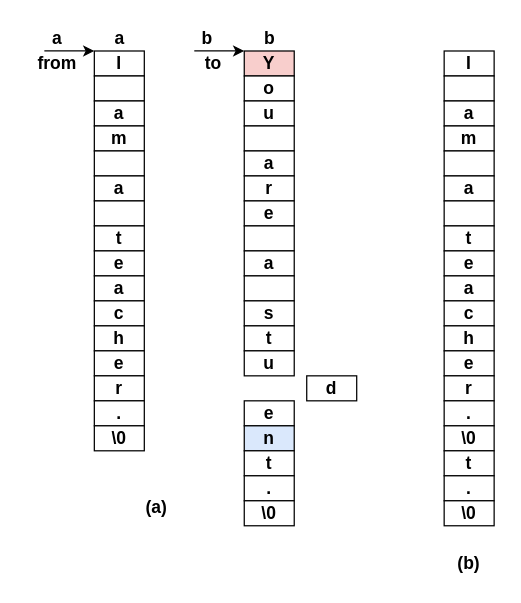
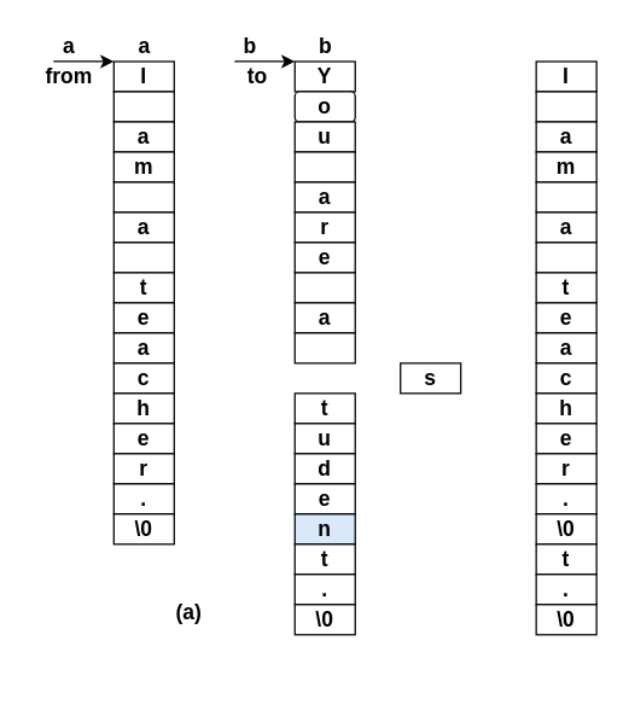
  <mxCell id="0" />
  <mxCell id="1" parent="0" />
  <mxCell id="2" value="&lt;b&gt;&lt;font style=&quot;font-size: 14px&quot;&gt;I&lt;/font&gt;&lt;/b&gt;" style="rounded=0;whiteSpace=wrap;html=1;" parent="1" vertex="1"><mxGeometry x="75" y="40" width="40" height="20" as="geometry" /></mxCell>
  <mxCell id="3" value="" style="rounded=0;whiteSpace=wrap;html=1;" parent="1" vertex="1"><mxGeometry x="75" y="60" width="40" height="20" as="geometry" /></mxCell>
  <mxCell id="4" value="&lt;span style=&quot;font-size: 14px&quot;&gt;&lt;b&gt;a&lt;/b&gt;&lt;/span&gt;" style="rounded=0;whiteSpace=wrap;html=1;" parent="1" vertex="1"><mxGeometry x="75" y="80" width="40" height="20" as="geometry" /></mxCell>
  <mxCell id="5" value="&lt;b&gt;&lt;font style=&quot;font-size: 14px&quot;&gt;m&lt;/font&gt;&lt;/b&gt;" style="rounded=0;whiteSpace=wrap;html=1;" parent="1" vertex="1"><mxGeometry x="75" y="100" width="40" height="20" as="geometry" /></mxCell>
  <mxCell id="6" value="" style="rounded=0;whiteSpace=wrap;html=1;" parent="1" vertex="1"><mxGeometry x="75" y="120" width="40" height="20" as="geometry" /></mxCell>
  <mxCell id="7" value="&lt;b&gt;&lt;font style=&quot;font-size: 14px&quot;&gt;a&lt;/font&gt;&lt;/b&gt;" style="rounded=0;whiteSpace=wrap;html=1;" parent="1" vertex="1"><mxGeometry x="75" y="140" width="40" height="20" as="geometry" /></mxCell>
  <mxCell id="8" value="" style="rounded=0;whiteSpace=wrap;html=1;" parent="1" vertex="1"><mxGeometry x="75" y="160" width="40" height="20" as="geometry" /></mxCell>
  <mxCell id="9" value="&lt;b&gt;&lt;font style=&quot;font-size: 14px&quot;&gt;t&lt;/font&gt;&lt;/b&gt;" style="rounded=0;whiteSpace=wrap;html=1;" parent="1" vertex="1"><mxGeometry x="75" y="180" width="40" height="20" as="geometry" /></mxCell>
  <mxCell id="10" value="&lt;b&gt;&lt;font style=&quot;font-size: 14px&quot;&gt;e&lt;/font&gt;&lt;/b&gt;" style="rounded=0;whiteSpace=wrap;html=1;" parent="1" vertex="1"><mxGeometry x="75" y="200" width="40" height="20" as="geometry" /></mxCell>
  <mxCell id="11" value="&lt;b&gt;&lt;font style=&quot;font-size: 14px&quot;&gt;a&lt;/font&gt;&lt;/b&gt;" style="rounded=0;whiteSpace=wrap;html=1;" parent="1" vertex="1"><mxGeometry x="75" y="220" width="40" height="20" as="geometry" /></mxCell>
  <mxCell id="12" value="&lt;b&gt;&lt;font style=&quot;font-size: 14px&quot;&gt;c&lt;/font&gt;&lt;/b&gt;" style="rounded=0;whiteSpace=wrap;html=1;" parent="1" vertex="1"><mxGeometry x="75" y="240" width="40" height="20" as="geometry" /></mxCell>
  <mxCell id="13" value="&lt;span style=&quot;font-size: 14px&quot;&gt;&lt;b&gt;h&lt;/b&gt;&lt;/span&gt;" style="rounded=0;whiteSpace=wrap;html=1;" parent="1" vertex="1"><mxGeometry x="75" y="260" width="40" height="20" as="geometry" /></mxCell>
  <mxCell id="14" value="" style="endArrow=classic;html=1;entryX=0;entryY=0;entryDx=0;entryDy=0;" parent="1" target="2" edge="1"><mxGeometry width="50" height="50" relative="1" as="geometry"><mxPoint x="35" y="40" as="sourcePoint" /><mxPoint x="65" y="30" as="targetPoint" /></mxGeometry></mxCell>
  <mxCell id="15" value="&lt;b&gt;&lt;font style=&quot;font-size: 14px&quot;&gt;a&lt;/font&gt;&lt;/b&gt;" style="text;html=1;align=center;verticalAlign=middle;resizable=0;points=[];autosize=1;" parent="1" vertex="1"><mxGeometry x="35" y="20" width="20" height="20" as="geometry" /></mxCell>
  <mxCell id="16" value="&lt;b&gt;&lt;font style=&quot;font-size: 14px&quot;&gt;a&lt;/font&gt;&lt;/b&gt;" style="text;html=1;align=center;verticalAlign=middle;resizable=0;points=[];autosize=1;" parent="1" vertex="1"><mxGeometry x="85" y="20" width="20" height="20" as="geometry" /></mxCell>
- <mxCell id="17" value="&lt;b&gt;&lt;font style=&quot;font-size: 14px&quot;&gt;Y&lt;/font&gt;&lt;/b&gt;" style="rounded=0;whiteSpace=wrap;html=1;fillColor=#f8cecc;" parent="1" vertex="1"><mxGeometry x="195" y="40" width="40" height="20" as="geometry" /></mxCell>
- <mxCell id="18" value="&lt;span style=&quot;font-size: 14px&quot;&gt;&lt;b&gt;o&lt;/b&gt;&lt;/span&gt;" style="rounded=0;whiteSpace=wrap;html=1;" parent="1" vertex="1"><mxGeometry x="195" y="60" width="40" height="20" as="geometry" /></mxCell>
+ <mxCell id="17" value="&lt;b&gt;&lt;font style=&quot;font-size: 14px&quot;&gt;Y&lt;/font&gt;&lt;/b&gt;" style="rounded=0;whiteSpace=wrap;html=1;" parent="1" vertex="1"><mxGeometry x="195" y="40" width="40" height="20" as="geometry" /></mxCell>
+ <mxCell id="18" value="&lt;span style=&quot;font-size: 14px&quot;&gt;&lt;b&gt;o&lt;/b&gt;&lt;/span&gt;" style="whiteSpace=wrap;html=1;rounded=1;" parent="1" vertex="1"><mxGeometry x="195" y="60" width="40" height="20" as="geometry" /></mxCell>
  <mxCell id="19" value="&lt;span style=&quot;font-size: 14px&quot;&gt;&lt;b&gt;u&lt;/b&gt;&lt;/span&gt;" style="rounded=0;whiteSpace=wrap;html=1;" parent="1" vertex="1"><mxGeometry x="195" y="80" width="40" height="20" as="geometry" /></mxCell>
  <mxCell id="20" value="" style="rounded=0;whiteSpace=wrap;html=1;" parent="1" vertex="1"><mxGeometry x="195" y="100" width="40" height="20" as="geometry" /></mxCell>
  <mxCell id="21" value="&lt;b&gt;&lt;font style=&quot;font-size: 14px&quot;&gt;a&lt;/font&gt;&lt;/b&gt;" style="rounded=0;whiteSpace=wrap;html=1;" parent="1" vertex="1"><mxGeometry x="195" y="120" width="40" height="20" as="geometry" /></mxCell>
  <mxCell id="22" value="&lt;b&gt;&lt;font style=&quot;font-size: 14px&quot;&gt;r&lt;/font&gt;&lt;/b&gt;" style="rounded=0;whiteSpace=wrap;html=1;" parent="1" vertex="1"><mxGeometry x="195" y="140" width="40" height="20" as="geometry" /></mxCell>
  <mxCell id="23" value="&lt;span style=&quot;font-size: 14px&quot;&gt;&lt;b&gt;e&lt;/b&gt;&lt;/span&gt;" style="rounded=0;whiteSpace=wrap;html=1;" parent="1" vertex="1"><mxGeometry x="195" y="160" width="40" height="20" as="geometry" /></mxCell>
  <mxCell id="24" value="" style="rounded=0;whiteSpace=wrap;html=1;" parent="1" vertex="1"><mxGeometry x="195" y="180" width="40" height="20" as="geometry" /></mxCell>
  <mxCell id="25" value="&lt;b&gt;&lt;font style=&quot;font-size: 14px&quot;&gt;a&lt;/font&gt;&lt;/b&gt;" style="rounded=0;whiteSpace=wrap;html=1;" parent="1" vertex="1"><mxGeometry x="195" y="200" width="40" height="20" as="geometry" /></mxCell>
  <mxCell id="26" value="" style="rounded=0;whiteSpace=wrap;html=1;" parent="1" vertex="1"><mxGeometry x="195" y="220" width="40" height="20" as="geometry" /></mxCell>
- <mxCell id="27" value="&lt;b&gt;&lt;font style=&quot;font-size: 14px&quot;&gt;s&lt;/font&gt;&lt;/b&gt;" style="rounded=0;whiteSpace=wrap;html=1;" parent="1" vertex="1"><mxGeometry x="195" y="240" width="40" height="20" as="geometry" /></mxCell>
+ <mxCell id="27" value="&lt;b&gt;&lt;font style=&quot;font-size: 14px&quot;&gt;s&lt;/font&gt;&lt;/b&gt;" style="rounded=0;whiteSpace=wrap;html=1;" parent="1" vertex="1"><mxGeometry x="265" y="240" width="40" height="20" as="geometry" /></mxCell>
  <mxCell id="28" value="&lt;span style=&quot;font-size: 14px&quot;&gt;&lt;b&gt;t&lt;/b&gt;&lt;/span&gt;" style="rounded=0;whiteSpace=wrap;html=1;" parent="1" vertex="1"><mxGeometry x="195" y="260" width="40" height="20" as="geometry" /></mxCell>
  <mxCell id="29" value="" style="endArrow=classic;html=1;entryX=0;entryY=0;entryDx=0;entryDy=0;" parent="1" target="17" edge="1"><mxGeometry width="50" height="50" relative="1" as="geometry"><mxPoint x="155" y="40" as="sourcePoint" /><mxPoint x="185" y="30" as="targetPoint" /></mxGeometry></mxCell>
  <mxCell id="30" value="&lt;b&gt;&lt;font style=&quot;font-size: 14px&quot;&gt;b&lt;/font&gt;&lt;/b&gt;" style="text;html=1;align=center;verticalAlign=middle;resizable=0;points=[];autosize=1;" parent="1" vertex="1"><mxGeometry x="155" y="20" width="20" height="20" as="geometry" /></mxCell>
  <mxCell id="31" value="&lt;b&gt;&lt;font style=&quot;font-size: 14px&quot;&gt;b&lt;/font&gt;&lt;/b&gt;" style="text;html=1;align=center;verticalAlign=middle;resizable=0;points=[];autosize=1;" parent="1" vertex="1"><mxGeometry x="205" y="20" width="20" height="20" as="geometry" /></mxCell>
  <mxCell id="32" value="&lt;b&gt;&lt;font style=&quot;font-size: 14px&quot;&gt;from&lt;/font&gt;&lt;/b&gt;" style="text;html=1;align=center;verticalAlign=middle;resizable=0;points=[];autosize=1;" vertex="1" parent="1"><mxGeometry x="20" y="40" width="50" height="20" as="geometry" /></mxCell>
  <mxCell id="33" value="&lt;b&gt;&lt;font style=&quot;font-size: 14px&quot;&gt;to&lt;/font&gt;&lt;/b&gt;" style="text;html=1;align=center;verticalAlign=middle;resizable=0;points=[];autosize=1;" vertex="1" parent="1"><mxGeometry x="155" y="40" width="30" height="20" as="geometry" /></mxCell>
  <mxCell id="34" value="&lt;b&gt;&lt;font style=&quot;font-size: 14px&quot;&gt;e&lt;/font&gt;&lt;/b&gt;" style="rounded=0;whiteSpace=wrap;html=1;" vertex="1" parent="1"><mxGeometry x="75" y="280" width="40" height="20" as="geometry" /></mxCell>
  <mxCell id="35" value="&lt;b&gt;&lt;font style=&quot;font-size: 14px&quot;&gt;r&lt;/font&gt;&lt;/b&gt;" style="rounded=0;whiteSpace=wrap;html=1;" vertex="1" parent="1"><mxGeometry x="75" y="300" width="40" height="20" as="geometry" /></mxCell>
  <mxCell id="36" value="&lt;b&gt;&lt;font style=&quot;font-size: 14px&quot;&gt;.&lt;/font&gt;&lt;/b&gt;" style="rounded=0;whiteSpace=wrap;html=1;" vertex="1" parent="1"><mxGeometry x="75" y="320" width="40" height="20" as="geometry" /></mxCell>
  <mxCell id="37" value="&lt;span style=&quot;font-size: 14px&quot;&gt;&lt;b&gt;\0&lt;/b&gt;&lt;/span&gt;" style="rounded=0;whiteSpace=wrap;html=1;" vertex="1" parent="1"><mxGeometry x="75" y="340" width="40" height="20" as="geometry" /></mxCell>
  <mxCell id="38" value="&lt;b&gt;&lt;font style=&quot;font-size: 14px&quot;&gt;u&lt;/font&gt;&lt;/b&gt;" style="rounded=0;whiteSpace=wrap;html=1;" vertex="1" parent="1"><mxGeometry x="195" y="280" width="40" height="20" as="geometry" /></mxCell>
- <mxCell id="39" value="&lt;b&gt;&lt;font style=&quot;font-size: 14px&quot;&gt;d&lt;/font&gt;&lt;/b&gt;" style="rounded=0;whiteSpace=wrap;html=1;" vertex="1" parent="1"><mxGeometry x="245" y="300" width="40" height="20" as="geometry" /></mxCell>
+ <mxCell id="39" value="&lt;b&gt;&lt;font style=&quot;font-size: 14px&quot;&gt;d&lt;/font&gt;&lt;/b&gt;" style="rounded=0;whiteSpace=wrap;html=1;" vertex="1" parent="1"><mxGeometry x="195" y="300" width="40" height="20" as="geometry" /></mxCell>
  <mxCell id="40" value="&lt;span style=&quot;font-size: 14px&quot;&gt;&lt;b&gt;e&lt;/b&gt;&lt;/span&gt;" style="rounded=0;whiteSpace=wrap;html=1;" vertex="1" parent="1"><mxGeometry x="195" y="320" width="40" height="20" as="geometry" /></mxCell>
  <mxCell id="41" value="&lt;b&gt;&lt;font style=&quot;font-size: 14px&quot;&gt;n&lt;/font&gt;&lt;/b&gt;" style="rounded=0;whiteSpace=wrap;html=1;fillColor=#dae8fc;" vertex="1" parent="1"><mxGeometry x="195" y="340" width="40" height="20" as="geometry" /></mxCell>
  <mxCell id="42" value="&lt;b&gt;&lt;font style=&quot;font-size: 14px&quot;&gt;t&lt;/font&gt;&lt;/b&gt;" style="rounded=0;whiteSpace=wrap;html=1;" vertex="1" parent="1"><mxGeometry x="195" y="360" width="40" height="20" as="geometry" /></mxCell>
  <mxCell id="43" value="&lt;b&gt;&lt;font style=&quot;font-size: 14px&quot;&gt;.&lt;/font&gt;&lt;/b&gt;" style="rounded=0;whiteSpace=wrap;html=1;" vertex="1" parent="1"><mxGeometry x="195" y="380" width="40" height="20" as="geometry" /></mxCell>
  <mxCell id="44" value="&lt;span style=&quot;font-size: 14px&quot;&gt;&lt;b&gt;\0&lt;/b&gt;&lt;/span&gt;" style="rounded=0;whiteSpace=wrap;html=1;" vertex="1" parent="1"><mxGeometry x="195" y="400" width="40" height="20" as="geometry" /></mxCell>
  <mxCell id="45" value="&lt;b&gt;&lt;font style=&quot;font-size: 14px&quot;&gt;I&lt;/font&gt;&lt;/b&gt;" style="rounded=0;whiteSpace=wrap;html=1;" vertex="1" parent="1"><mxGeometry x="355" y="40" width="40" height="20" as="geometry" /></mxCell>
  <mxCell id="46" value="" style="rounded=0;whiteSpace=wrap;html=1;" vertex="1" parent="1"><mxGeometry x="355" y="60" width="40" height="20" as="geometry" /></mxCell>
  <mxCell id="47" value="&lt;span style=&quot;font-size: 14px&quot;&gt;&lt;b&gt;a&lt;/b&gt;&lt;/span&gt;" style="rounded=0;whiteSpace=wrap;html=1;" vertex="1" parent="1"><mxGeometry x="355" y="80" width="40" height="20" as="geometry" /></mxCell>
  <mxCell id="48" value="&lt;span style=&quot;font-size: 14px&quot;&gt;&lt;b&gt;m&lt;/b&gt;&lt;/span&gt;" style="rounded=0;whiteSpace=wrap;html=1;" vertex="1" parent="1"><mxGeometry x="355" y="100" width="40" height="20" as="geometry" /></mxCell>
  <mxCell id="49" value="" style="rounded=0;whiteSpace=wrap;html=1;" vertex="1" parent="1"><mxGeometry x="355" y="120" width="40" height="20" as="geometry" /></mxCell>
  <mxCell id="50" value="&lt;b&gt;&lt;font style=&quot;font-size: 14px&quot;&gt;a&lt;/font&gt;&lt;/b&gt;" style="rounded=0;whiteSpace=wrap;html=1;" vertex="1" parent="1"><mxGeometry x="355" y="140" width="40" height="20" as="geometry" /></mxCell>
  <mxCell id="51" value="" style="rounded=0;whiteSpace=wrap;html=1;" vertex="1" parent="1"><mxGeometry x="355" y="160" width="40" height="20" as="geometry" /></mxCell>
  <mxCell id="52" value="&lt;span style=&quot;font-size: 14px&quot;&gt;&lt;b&gt;t&lt;/b&gt;&lt;/span&gt;" style="rounded=0;whiteSpace=wrap;html=1;" vertex="1" parent="1"><mxGeometry x="355" y="180" width="40" height="20" as="geometry" /></mxCell>
  <mxCell id="53" value="&lt;b&gt;&lt;font style=&quot;font-size: 14px&quot;&gt;e&lt;/font&gt;&lt;/b&gt;" style="rounded=0;whiteSpace=wrap;html=1;" vertex="1" parent="1"><mxGeometry x="355" y="200" width="40" height="20" as="geometry" /></mxCell>
  <mxCell id="54" value="&lt;b style=&quot;font-size: 14px&quot;&gt;a&lt;/b&gt;" style="rounded=0;whiteSpace=wrap;html=1;" vertex="1" parent="1"><mxGeometry x="355" y="220" width="40" height="20" as="geometry" /></mxCell>
  <mxCell id="55" value="&lt;b&gt;&lt;font style=&quot;font-size: 14px&quot;&gt;c&lt;/font&gt;&lt;/b&gt;" style="rounded=0;whiteSpace=wrap;html=1;" vertex="1" parent="1"><mxGeometry x="355" y="240" width="40" height="20" as="geometry" /></mxCell>
  <mxCell id="56" value="&lt;span style=&quot;font-size: 14px&quot;&gt;&lt;b&gt;h&lt;/b&gt;&lt;/span&gt;" style="rounded=0;whiteSpace=wrap;html=1;" vertex="1" parent="1"><mxGeometry x="355" y="260" width="40" height="20" as="geometry" /></mxCell>
  <mxCell id="57" value="&lt;b&gt;&lt;font style=&quot;font-size: 14px&quot;&gt;e&lt;/font&gt;&lt;/b&gt;" style="rounded=0;whiteSpace=wrap;html=1;" vertex="1" parent="1"><mxGeometry x="355" y="280" width="40" height="20" as="geometry" /></mxCell>
  <mxCell id="58" value="&lt;b&gt;&lt;font style=&quot;font-size: 14px&quot;&gt;r&lt;/font&gt;&lt;/b&gt;" style="rounded=0;whiteSpace=wrap;html=1;" vertex="1" parent="1"><mxGeometry x="355" y="300" width="40" height="20" as="geometry" /></mxCell>
  <mxCell id="59" value="&lt;span style=&quot;font-size: 14px&quot;&gt;&lt;b&gt;.&lt;/b&gt;&lt;/span&gt;" style="rounded=0;whiteSpace=wrap;html=1;" vertex="1" parent="1"><mxGeometry x="355" y="320" width="40" height="20" as="geometry" /></mxCell>
  <mxCell id="60" value="&lt;b style=&quot;font-size: 14px&quot;&gt;\0&lt;/b&gt;" style="rounded=0;whiteSpace=wrap;html=1;" vertex="1" parent="1"><mxGeometry x="355" y="340" width="40" height="20" as="geometry" /></mxCell>
  <mxCell id="61" value="&lt;b&gt;&lt;font style=&quot;font-size: 14px&quot;&gt;t&lt;/font&gt;&lt;/b&gt;" style="rounded=0;whiteSpace=wrap;html=1;" vertex="1" parent="1"><mxGeometry x="355" y="360" width="40" height="20" as="geometry" /></mxCell>
  <mxCell id="62" value="&lt;b&gt;&lt;font style=&quot;font-size: 14px&quot;&gt;.&lt;/font&gt;&lt;/b&gt;" style="rounded=0;whiteSpace=wrap;html=1;" vertex="1" parent="1"><mxGeometry x="355" y="380" width="40" height="20" as="geometry" /></mxCell>
  <mxCell id="63" value="&lt;span style=&quot;font-size: 14px&quot;&gt;&lt;b&gt;\0&lt;/b&gt;&lt;/span&gt;" style="rounded=0;whiteSpace=wrap;html=1;" vertex="1" parent="1"><mxGeometry x="355" y="400" width="40" height="20" as="geometry" /></mxCell>
  <mxCell id="64" value="&lt;span style=&quot;font-size: 14px&quot;&gt;&lt;b&gt;(a)&lt;/b&gt;&lt;/span&gt;" style="text;html=1;strokeColor=none;fillColor=none;align=center;verticalAlign=middle;whiteSpace=wrap;rounded=0;" vertex="1" parent="1"><mxGeometry x="105" y="395" width="40" height="20" as="geometry" /></mxCell>
- <mxCell id="65" value="&lt;span style=&quot;font-size: 14px&quot;&gt;&lt;b&gt;(b)&lt;/b&gt;&lt;/span&gt;" style="text;html=1;strokeColor=none;fillColor=none;align=center;verticalAlign=middle;whiteSpace=wrap;rounded=0;" vertex="1" parent="1"><mxGeometry x="355" y="440" width="40" height="20" as="geometry" /></mxCell>
